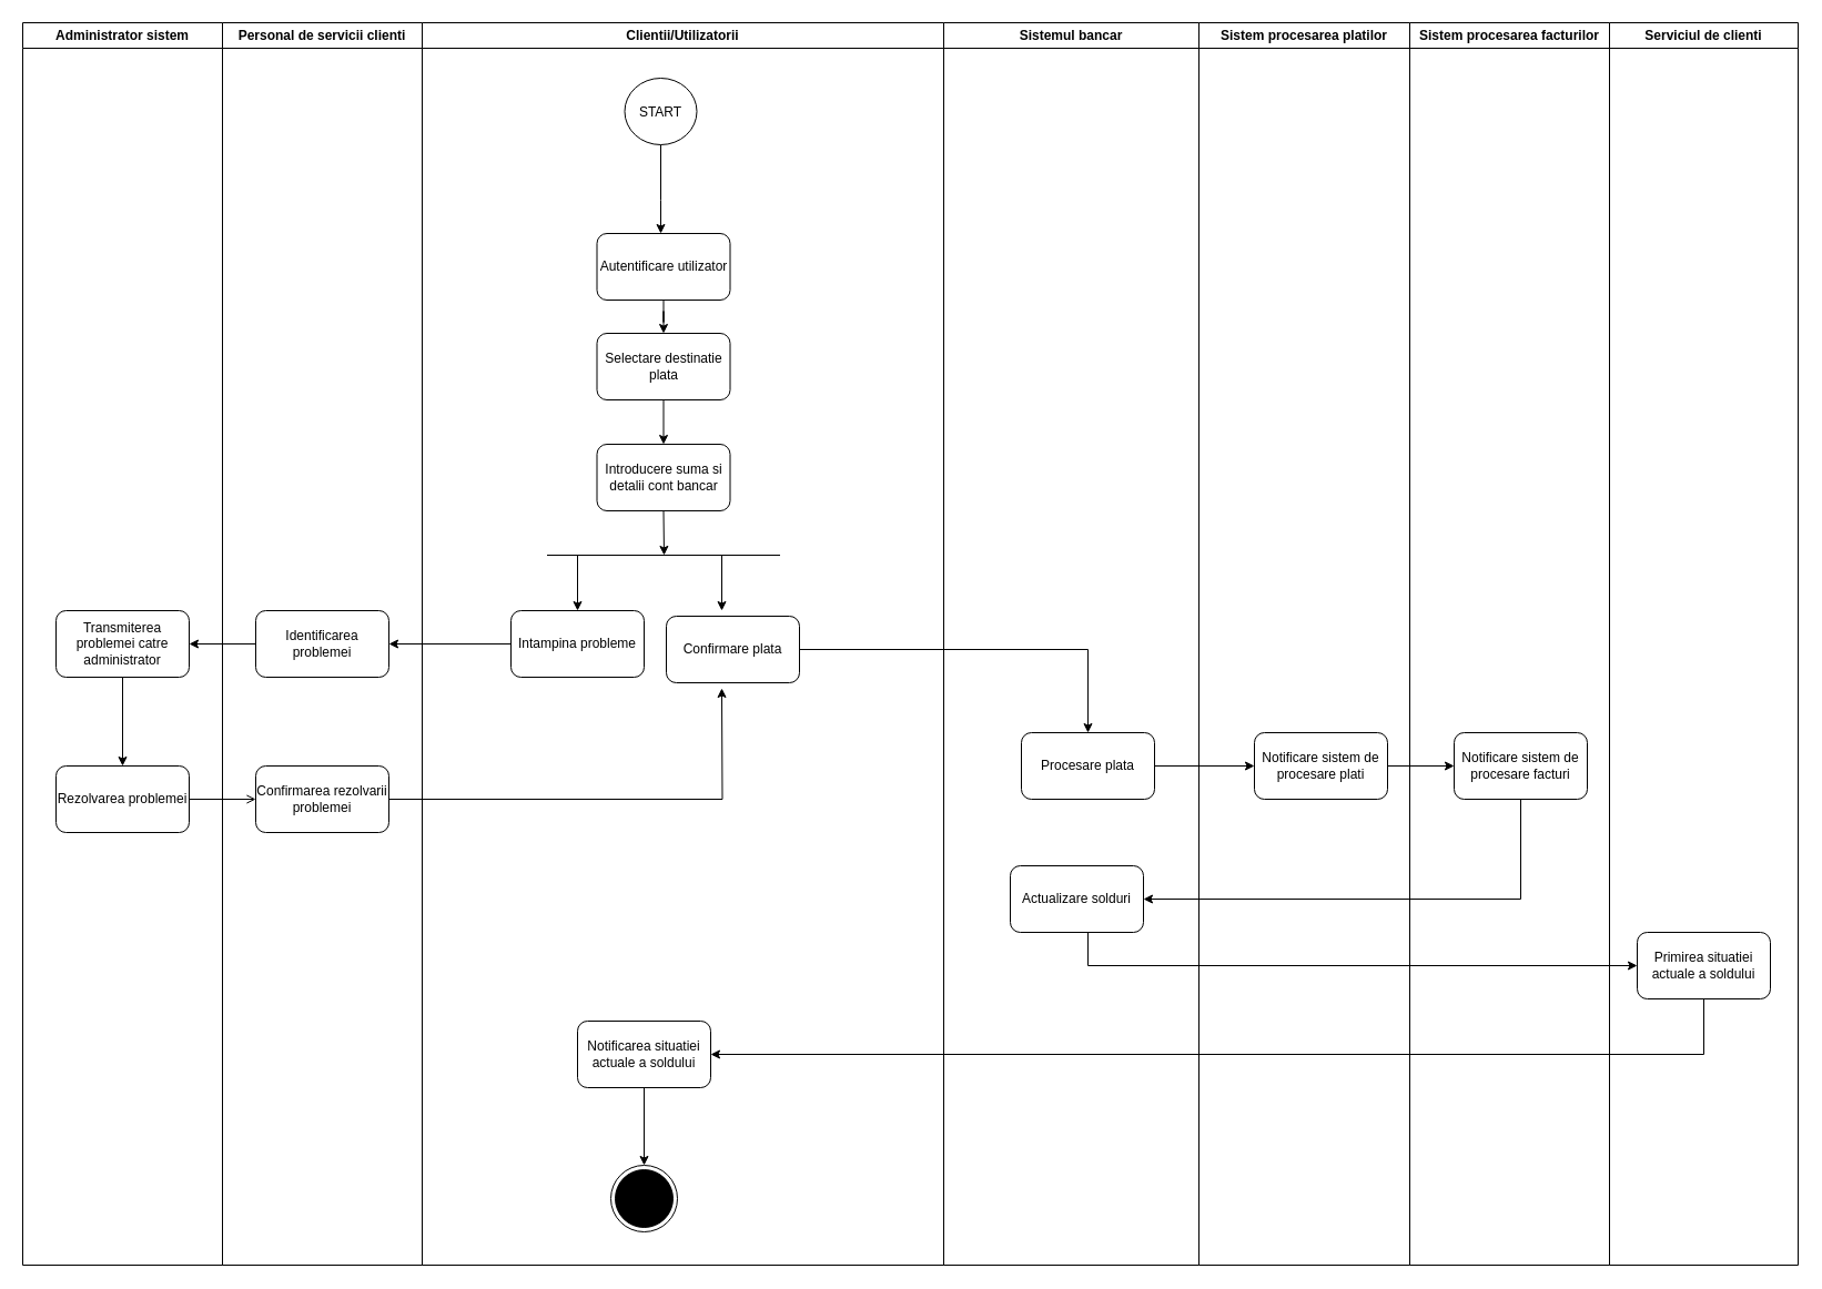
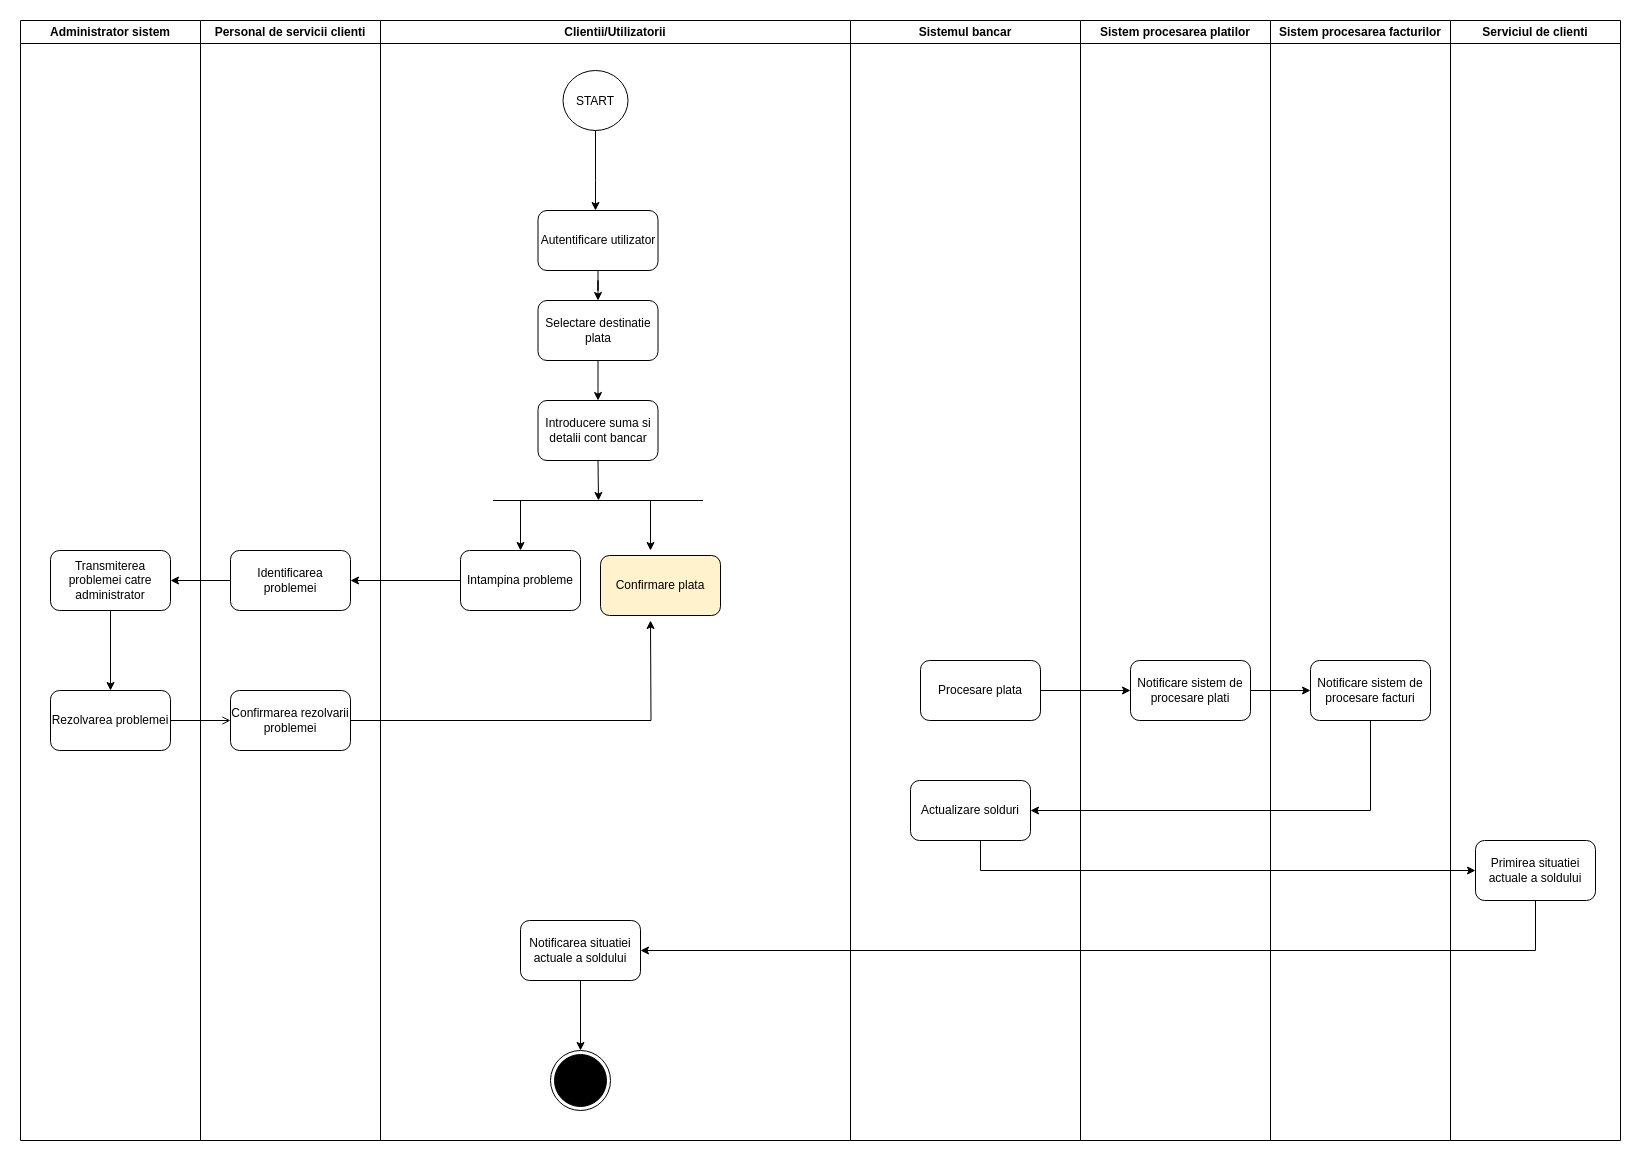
  <mxCell id="0" />
  <mxCell id="1" parent="0" />
  <mxCell id="2" value="Sistemul bancar" style="swimlane;whiteSpace=wrap;html=1;" parent="1" vertex="1"><mxGeometry x="850" width="230" height="1120" as="geometry" y="20" /></mxCell>
  <mxCell id="3" value="Procesare plata" style="rounded=1;whiteSpace=wrap;html=1;" parent="2" vertex="1"><mxGeometry x="70" y="640" width="120" height="60" as="geometry" /></mxCell>
  <mxCell id="4" value="Actualizare solduri" style="rounded=1;whiteSpace=wrap;html=1;" parent="2" vertex="1"><mxGeometry x="60" y="760" width="120" height="60" as="geometry" /></mxCell>
  <mxCell id="5" value="Clientii/Utilizatorii" style="swimlane;whiteSpace=wrap;html=1;" parent="1" vertex="1"><mxGeometry x="380" width="470" height="1120" as="geometry" y="20" /></mxCell>
  <mxCell id="6" value="" style="endArrow=classic;html=1;rounded=0;exitX=0.5;exitY=1;exitDx=0;exitDy=0;" parent="5" source="15" edge="1"><mxGeometry width="50" height="50" relative="1" as="geometry"><mxPoint x="45" y="620" as="sourcePoint" /><mxPoint x="218" y="480" as="targetPoint" /></mxGeometry></mxCell>
  <mxCell id="7" value="" style="endArrow=classic;html=1;rounded=0;" parent="5" edge="1"><mxGeometry width="50" height="50" relative="1" as="geometry"><mxPoint x="270" y="480" as="sourcePoint" /><mxPoint x="270" y="530" as="targetPoint" /></mxGeometry></mxCell>
- <mxCell id="8" value="Confirmare plata" style="rounded=1;whiteSpace=wrap;html=1;" parent="5" vertex="1"><mxGeometry x="220" y="535" width="120" height="60" as="geometry" /></mxCell>
+ <mxCell id="8" value="Confirmare plata" style="rounded=1;whiteSpace=wrap;html=1;fillColor=#fff2cc;" parent="5" vertex="1"><mxGeometry x="220" y="535" width="120" height="60" as="geometry" /></mxCell>
  <mxCell id="9" value="" style="endArrow=classic;html=1;rounded=0;" parent="5" edge="1"><mxGeometry width="50" height="50" relative="1" as="geometry"><mxPoint x="140" y="480" as="sourcePoint" /><mxPoint x="140" y="530" as="targetPoint" /></mxGeometry></mxCell>
  <mxCell id="10" value="" style="group" vertex="1" connectable="0" parent="5"><mxGeometry x="20" y="50" width="460" height="930" as="geometry" /></mxCell>
  <mxCell id="11" value="" style="group" vertex="1" connectable="0" parent="10"><mxGeometry width="460" height="830" as="geometry" /></mxCell>
  <mxCell id="12" value="" style="group" vertex="1" connectable="0" parent="11"><mxGeometry width="460" height="640" as="geometry" /></mxCell>
  <mxCell id="13" value="Intampina probleme" style="rounded=1;whiteSpace=wrap;html=1;" parent="12" vertex="1"><mxGeometry x="60" y="480" width="120" height="60" as="geometry" /></mxCell>
  <mxCell id="14" value="" style="group" vertex="1" connectable="0" parent="12"><mxGeometry x="27.5" width="230" height="470" as="geometry" /></mxCell>
  <mxCell id="15" value="Introducere suma si detalii cont bancar" style="rounded=1;whiteSpace=wrap;html=1;" parent="14" vertex="1"><mxGeometry x="110" y="330" width="120" height="60" as="geometry" /></mxCell>
  <mxCell id="16" value="" style="group" vertex="1" connectable="0" parent="14"><mxGeometry width="230" height="330" as="geometry" /></mxCell>
  <mxCell id="17" value="" style="group" vertex="1" connectable="0" parent="16"><mxGeometry x="110" width="120" height="200" as="geometry" /></mxCell>
  <mxCell id="18" value="" style="group" vertex="1" connectable="0" parent="17"><mxGeometry width="120" height="200" as="geometry" /></mxCell>
  <mxCell id="19" value="START" style="ellipse;" parent="18" vertex="1"><mxGeometry x="25" width="65" height="60" as="geometry" /></mxCell>
  <mxCell id="20" value="" style="group" vertex="1" connectable="0" parent="18"><mxGeometry y="140" width="120" height="60" as="geometry" /></mxCell>
  <mxCell id="21" value="Autentificare utilizator" style="rounded=1;whiteSpace=wrap;html=1;" parent="20" vertex="1"><mxGeometry width="120" height="60" as="geometry" /></mxCell>
  <mxCell id="22" value="" style="edgeStyle=orthogonalEdgeStyle;rounded=0;orthogonalLoop=1;jettySize=auto;html=1;" parent="18" source="19" target="21" edge="1"><mxGeometry relative="1" as="geometry"><Array as="points"><mxPoint x="58" y="110" /><mxPoint x="58" y="110" /></Array></mxGeometry></mxCell>
  <mxCell id="23" value="Selectare destinatie plata" style="rounded=1;whiteSpace=wrap;html=1;" parent="16" vertex="1"><mxGeometry x="110" y="230" width="120" height="60" as="geometry" /></mxCell>
  <mxCell id="24" value="" style="edgeStyle=orthogonalEdgeStyle;rounded=0;orthogonalLoop=1;jettySize=auto;html=1;" parent="16" source="21" target="23" edge="1"><mxGeometry relative="1" as="geometry" /></mxCell>
  <mxCell id="25" value="" style="edgeStyle=orthogonalEdgeStyle;rounded=0;orthogonalLoop=1;jettySize=auto;html=1;" parent="14" source="23" target="15" edge="1"><mxGeometry relative="1" as="geometry" /></mxCell>
  <mxCell id="26" value="" style="endArrow=none;html=1;rounded=0;" parent="14" edge="1"><mxGeometry width="50" height="50" relative="1" as="geometry"><mxPoint x="65" y="430" as="sourcePoint" /><mxPoint x="275" y="430" as="targetPoint" /></mxGeometry></mxCell>
  <mxCell id="27" value="Notificarea situatiei actuale a soldului" style="rounded=1;whiteSpace=wrap;html=1;" parent="10" vertex="1"><mxGeometry x="120" y="850" width="120" height="60" as="geometry" /></mxCell>
  <mxCell id="28" value="" style="ellipse;html=1;shape=endState;fillColor=strokeColor;" parent="5" vertex="1"><mxGeometry x="170" y="1030" width="60" height="60" as="geometry" /></mxCell>
  <mxCell id="29" value="" style="edgeStyle=orthogonalEdgeStyle;rounded=0;orthogonalLoop=1;jettySize=auto;html=1;" parent="5" source="27" target="28" edge="1"><mxGeometry relative="1" as="geometry"><Array as="points"><mxPoint x="200.5" y="915" /><mxPoint x="200.5" y="915" /></Array></mxGeometry></mxCell>
  <mxCell id="30" value="Sistem procesarea platilor" style="swimlane;whiteSpace=wrap;html=1;" parent="1" vertex="1"><mxGeometry x="1080" width="190" height="1120" as="geometry" y="20" /></mxCell>
  <mxCell id="31" value="Notificare sistem de procesare plati" style="rounded=1;whiteSpace=wrap;html=1;" parent="30" vertex="1"><mxGeometry x="50" y="640" width="120" height="60" as="geometry" /></mxCell>
  <mxCell id="32" value="Personal de servicii clienti" style="swimlane;whiteSpace=wrap;html=1;" parent="1" vertex="1"><mxGeometry x="200" width="180" height="1120" as="geometry" y="20" /></mxCell>
  <mxCell id="33" value="Identificarea problemei" style="rounded=1;whiteSpace=wrap;html=1;" vertex="1" parent="32"><mxGeometry x="30" y="530" width="120" height="60" as="geometry" /></mxCell>
  <mxCell id="34" value="Confirmarea rezolvarii problemei" style="rounded=1;whiteSpace=wrap;html=1;" vertex="1" parent="32"><mxGeometry x="30" y="670" width="120" height="60" as="geometry" /></mxCell>
  <mxCell id="35" value="Serviciul de clienti" style="swimlane;whiteSpace=wrap;html=1;" parent="1" vertex="1"><mxGeometry x="1450" width="170" height="1120" as="geometry" y="20" /></mxCell>
  <mxCell id="36" value="Primirea situatiei actuale a soldului" style="rounded=1;whiteSpace=wrap;html=1;" parent="35" vertex="1"><mxGeometry x="25" y="820" width="120" height="60" as="geometry" /></mxCell>
  <mxCell id="37" value="Administrator sistem" style="swimlane;whiteSpace=wrap;html=1;" parent="1" vertex="1"><mxGeometry x="20" width="180" height="1120" as="geometry" y="20" /></mxCell>
  <mxCell id="38" value="Rezolvarea problemei" style="rounded=1;whiteSpace=wrap;html=1;" vertex="1" parent="37"><mxGeometry x="30" y="670" width="120" height="60" as="geometry" /></mxCell>
  <mxCell id="39" value="Transmiterea problemei catre administrator" style="rounded=1;whiteSpace=wrap;html=1;" vertex="1" parent="37"><mxGeometry x="30" y="530" width="120" height="60" as="geometry" /></mxCell>
  <mxCell id="40" value="" style="edgeStyle=orthogonalEdgeStyle;rounded=0;orthogonalLoop=1;jettySize=auto;html=1;" edge="1" parent="37" source="39" target="38"><mxGeometry relative="1" as="geometry" /></mxCell>
- <mxCell id="41" value="" style="edgeStyle=orthogonalEdgeStyle;rounded=0;orthogonalLoop=1;jettySize=auto;html=1;" parent="1" source="8" target="3" edge="1"><mxGeometry relative="1" as="geometry" /></mxCell>
  <mxCell id="42" value="Sistem procesarea facturilor" style="swimlane;whiteSpace=wrap;html=1;" parent="1" vertex="1"><mxGeometry x="1270" width="180" height="1120" as="geometry" y="20" /></mxCell>
  <mxCell id="43" value="Notificare sistem de procesare facturi" style="rounded=1;whiteSpace=wrap;html=1;" parent="42" vertex="1"><mxGeometry x="40" y="640" width="120" height="60" as="geometry" /></mxCell>
  <mxCell id="44" value="" style="edgeStyle=orthogonalEdgeStyle;rounded=0;orthogonalLoop=1;jettySize=auto;html=1;" parent="1" source="3" target="31" edge="1"><mxGeometry relative="1" as="geometry" /></mxCell>
  <mxCell id="45" value="" style="edgeStyle=orthogonalEdgeStyle;rounded=0;orthogonalLoop=1;jettySize=auto;html=1;" parent="1" source="31" target="43" edge="1"><mxGeometry relative="1" as="geometry" /></mxCell>
  <mxCell id="46" value="" style="edgeStyle=orthogonalEdgeStyle;rounded=0;orthogonalLoop=1;jettySize=auto;html=1;" parent="1" source="43" target="4" edge="1"><mxGeometry relative="1" as="geometry"><Array as="points"><mxPoint x="1370" y="810" /></Array></mxGeometry></mxCell>
  <mxCell id="47" value="" style="edgeStyle=orthogonalEdgeStyle;rounded=0;orthogonalLoop=1;jettySize=auto;html=1;" parent="1" source="4" target="36" edge="1"><mxGeometry relative="1" as="geometry"><Array as="points"><mxPoint x="980" y="870" /></Array></mxGeometry></mxCell>
  <mxCell id="48" value="" style="edgeStyle=orthogonalEdgeStyle;rounded=0;orthogonalLoop=1;jettySize=auto;html=1;" parent="1" source="36" target="27" edge="1"><mxGeometry relative="1" as="geometry"><Array as="points"><mxPoint x="1535" y="950" /><mxPoint x="580" y="950" /></Array></mxGeometry></mxCell>
  <mxCell id="49" value="" style="edgeStyle=orthogonalEdgeStyle;rounded=0;orthogonalLoop=1;jettySize=auto;html=1;" edge="1" parent="1" source="13" target="33"><mxGeometry relative="1" as="geometry" /></mxCell>
  <mxCell id="50" value="" style="edgeStyle=orthogonalEdgeStyle;rounded=0;orthogonalLoop=1;jettySize=auto;html=1;" edge="1" parent="1" source="33" target="39"><mxGeometry relative="1" as="geometry" /></mxCell>
  <mxCell id="51" value="" style="edgeStyle=orthogonalEdgeStyle;rounded=0;orthogonalLoop=1;jettySize=auto;html=1;endArrow=open;" edge="1" parent="1" source="38" target="34"><mxGeometry relative="1" as="geometry" /></mxCell>
  <mxCell id="52" value="" style="edgeStyle=orthogonalEdgeStyle;rounded=0;orthogonalLoop=1;jettySize=auto;html=1;" edge="1" parent="1" source="34"><mxGeometry relative="1" as="geometry"><mxPoint x="650" y="620" as="targetPoint" /></mxGeometry></mxCell>
